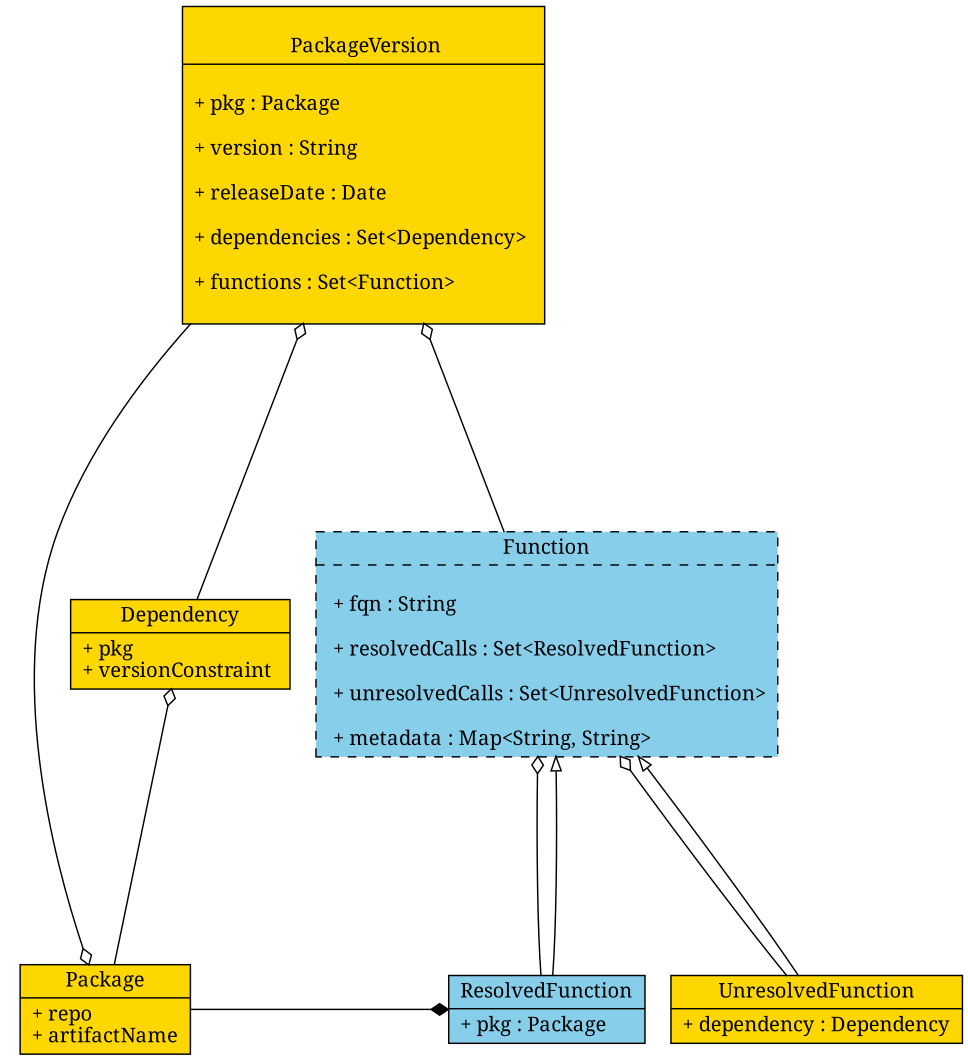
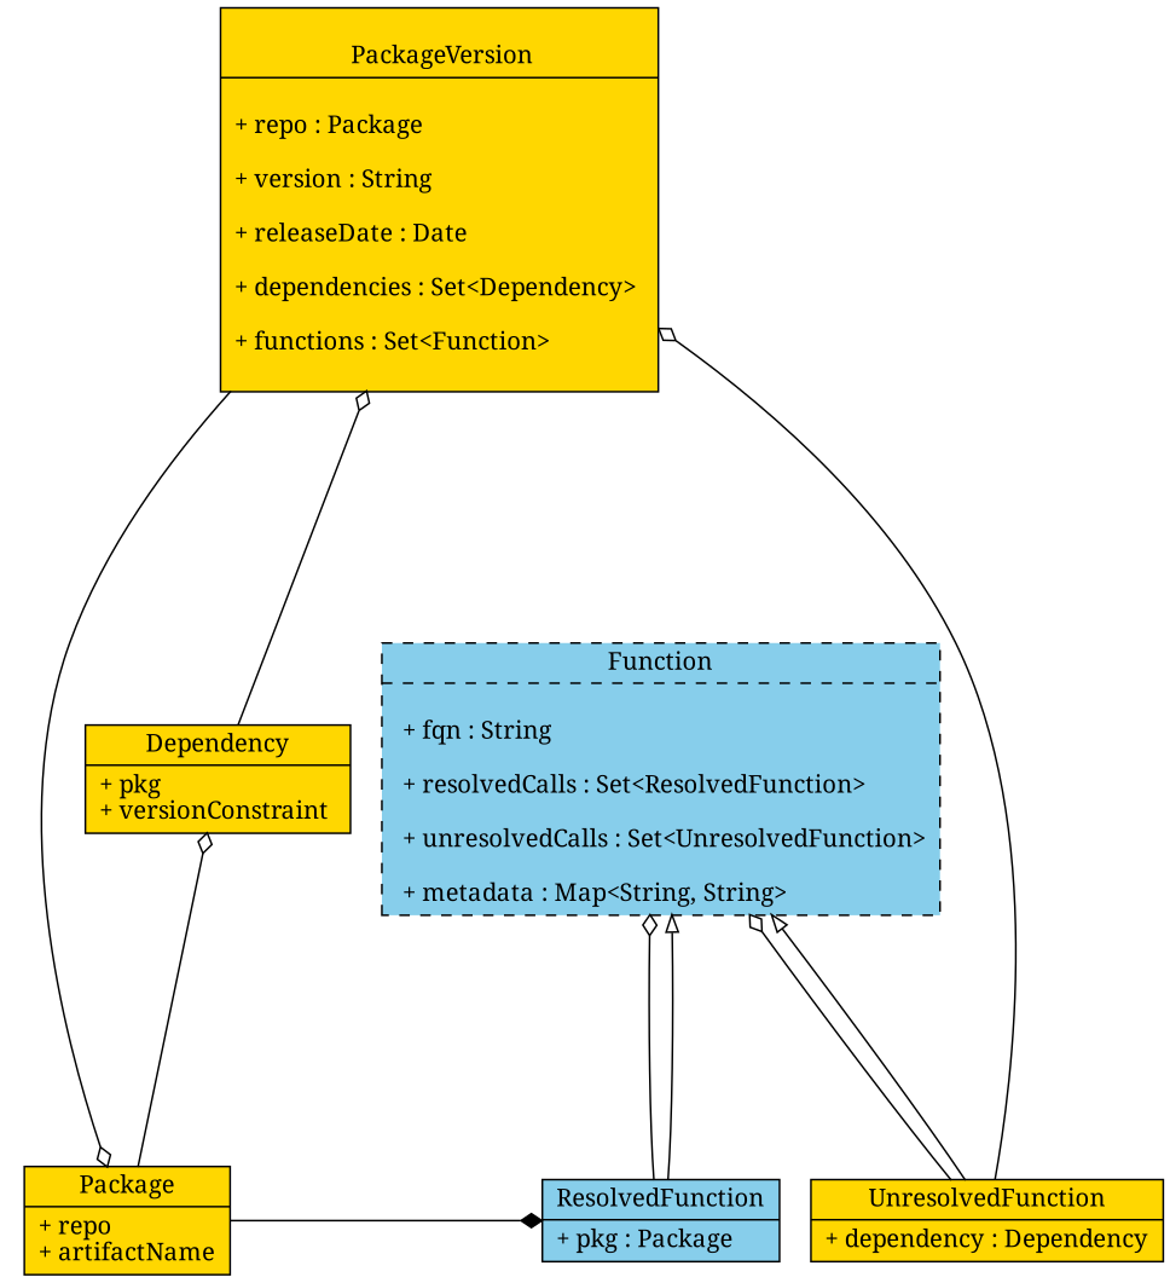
  digraph {
    compound=true
    fontname="Noto Serif"
    penwidth=2
    ranksep=2
    node [fillcolor=gold fontname="Noto Serif" shape=record style=filled]
    edge [arrowtail=odiamond dir=back fontname="Noto Serif"]
    n1 [fillcolor=skyblue label="{Function|\n    + fqn : String \l\n    + resolvedCalls : Set\<ResolvedFunction\> \l\n    + unresolvedCalls : Set\<UnresolvedFunction\>\l\n    + metadata : Map\<String, String\>\l}" style="dashed,filled"]
    n2 [fillcolor=skyblue label="{ResolvedFunction|+ pkg : Package\l}"]
    n3 [label="{UnresolvedFunction|+ dependency : Dependency\l}"]
    n4 [label="{Package|+ repo \l+ artifactName\l}"]
-   n5 [label="{\n    PackageVersion|\n+ pkg : Package \l\n+ version : String\l\n+ releaseDate : Date\l\n+ dependencies : Set\<Dependency\> \l\n+ functions : Set\<Function\> \l\n    }"]
+   n5 [label="{\n    PackageVersion|\n+ repo : Package \l\n+ version : String\l\n+ releaseDate : Date\l\n+ dependencies : Set\<Dependency\> \l\n+ functions : Set\<Function\> \l\n    }"]
    n6 [label="{Dependency|+ pkg \l+ versionConstraint \l}"]
    n1 -> n2 [constraint=false]
    n1 -> n2 [arrowtail=empty]
    n1 -> n3 [constraint=false]
    n1 -> n3 [arrowtail=empty]
    n2 -> n4 [arrowtail=diamond constraint=false]
    n4 -> n5
-   n5 -> n1
+   n5 -> n3
    n5 -> n6
    n6 -> n4
  }
